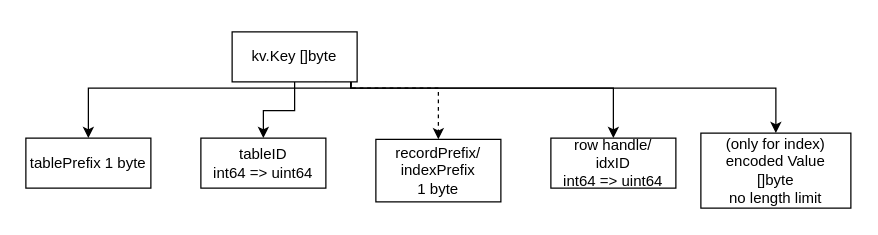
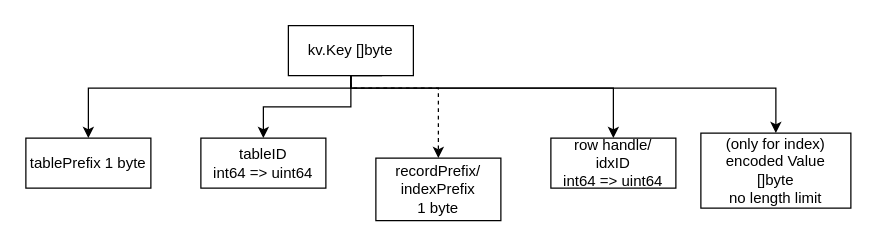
  <mxCell id="0" />
  <mxCell id="1" parent="0" />
  <mxCell id="2" style="edgeStyle=orthogonalEdgeStyle;rounded=0;orthogonalLoop=1;jettySize=auto;html=1;exitX=0.75;exitY=1;exitDx=0;exitDy=0;entryX=0.5;entryY=0;entryDx=0;entryDy=0;" edge="1" parent="1" source="3" target="12"><mxGeometry relative="1" as="geometry"><mxPoint x="610" y="110" as="targetPoint" /><Array as="points"><mxPoint x="280" y="60" /><mxPoint x="280" y="70" /><mxPoint x="620" y="70" /></Array></mxGeometry></mxCell>
- <mxCell id="3" value="&lt;span&gt;kv.Key []byte&lt;/span&gt;" style="whiteSpace=wrap;html=1;" vertex="1" parent="1"><mxGeometry x="185" y="25" width="100" height="40" as="geometry" /></mxCell>
+ <mxCell id="3" value="&lt;span&gt;kv.Key []byte&lt;/span&gt;" style="whiteSpace=wrap;html=1;" vertex="1" parent="1"><mxGeometry x="230" y="20" width="100" height="40" as="geometry" /></mxCell>
  <mxCell id="4" value="tablePrefix 1 byte" style="whiteSpace=wrap;html=1;" vertex="1" parent="1"><mxGeometry x="20" y="110" width="100" height="40" as="geometry" /></mxCell>
  <mxCell id="5" value="" style="edgeStyle=elbowEdgeStyle;elbow=vertical;html=1;rounded=0;" edge="1" parent="1" source="3" target="4"><mxGeometry relative="1" as="geometry"><Array as="points"><mxPoint x="280" y="70" /><mxPoint x="70" y="80" /><mxPoint x="70" y="80" /></Array></mxGeometry></mxCell>
  <mxCell id="6" value="tableID &lt;br&gt;int64 =&amp;gt; uint64" style="whiteSpace=wrap;html=1;" vertex="1" parent="1"><mxGeometry x="160" y="110" width="100" height="40" as="geometry" /></mxCell>
  <mxCell id="7" value="" style="edgeStyle=elbowEdgeStyle;elbow=vertical;html=1;rounded=0;" edge="1" parent="1" source="3" target="6"><mxGeometry relative="1" as="geometry" /></mxCell>
  <mxCell id="8" value="" style="edgeStyle=orthogonalEdgeStyle;rounded=0;orthogonalLoop=1;jettySize=auto;html=1;dashed=1;" edge="1" parent="1" source="3" target="9"><mxGeometry relative="1" as="geometry"><Array as="points"><mxPoint x="280" y="70" /><mxPoint x="350" y="70" /></Array></mxGeometry></mxCell>
- <mxCell id="9" value="recordPrefix/&lt;br&gt;indexPrefix&lt;br&gt;1 byte" style="whiteSpace=wrap;html=1;" vertex="1" parent="1"><mxGeometry x="300" y="111" width="100" height="50" as="geometry" /></mxCell>
+ <mxCell id="9" value="recordPrefix/&lt;br&gt;indexPrefix&lt;br&gt;1 byte" style="whiteSpace=wrap;html=1;" vertex="1" parent="1"><mxGeometry x="300" y="126" width="100" height="50" as="geometry" /></mxCell>
  <mxCell id="10" value="" style="edgeStyle=orthogonalEdgeStyle;rounded=0;orthogonalLoop=1;jettySize=auto;html=1;" edge="1" parent="1" source="3" target="11"><mxGeometry relative="1" as="geometry"><Array as="points"><mxPoint x="280" y="70" /><mxPoint x="490" y="70" /></Array></mxGeometry></mxCell>
  <mxCell id="11" value="&lt;span&gt;row handle/&lt;br&gt;idxID&lt;br&gt;int64 =&amp;gt; uint64&lt;br&gt;&lt;/span&gt;" style="whiteSpace=wrap;html=1;" vertex="1" parent="1"><mxGeometry x="440" y="110" width="100" height="40" as="geometry" /></mxCell>
  <mxCell id="12" value="(only for index)&lt;br&gt;encoded Value&lt;br&gt;[]byte&lt;br&gt;no length limit" style="rounded=0;whiteSpace=wrap;html=1;" vertex="1" parent="1"><mxGeometry x="560" y="106" width="120" height="60" as="geometry" /></mxCell>
